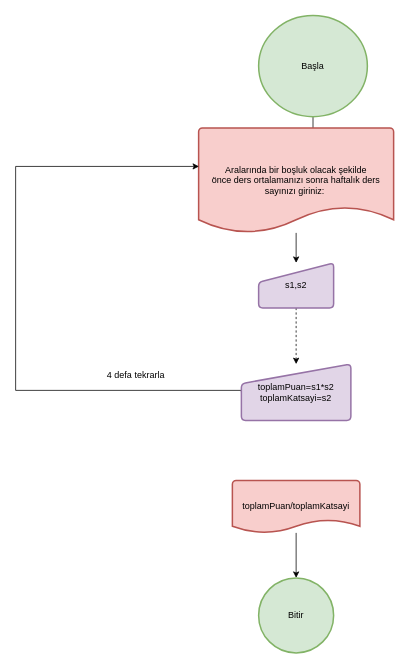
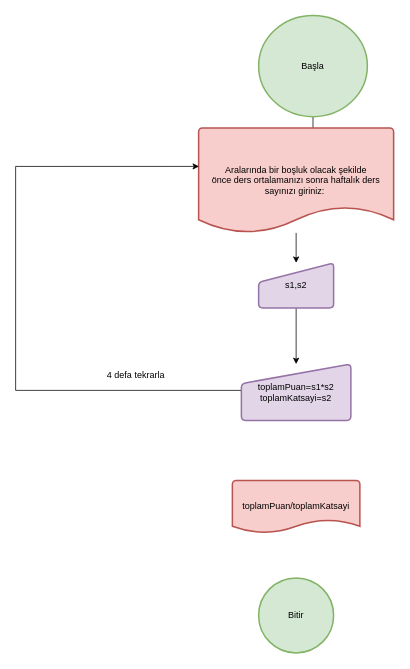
  <mxCell id="0" />
  <mxCell id="1" parent="0" />
  <mxCell id="2" value="" style="edgeStyle=orthogonalEdgeStyle;rounded=0;orthogonalLoop=1;jettySize=auto;html=1;" parent="1" source="3" target="5" edge="1"><mxGeometry relative="1" as="geometry" /></mxCell>
  <mxCell id="3" value="Başla" style="strokeWidth=2;html=1;shape=mxgraph.flowchart.start_2;whiteSpace=wrap;fillColor=#d5e8d4;strokeColor=#82b366;" parent="1" vertex="1"><mxGeometry x="344" y="20" width="145" height="135" as="geometry" /></mxCell>
  <mxCell id="4" value="" style="edgeStyle=orthogonalEdgeStyle;rounded=0;orthogonalLoop=1;jettySize=auto;html=1;" parent="1" source="5" target="7" edge="1"><mxGeometry relative="1" as="geometry" /></mxCell>
  <mxCell id="5" value="&lt;div&gt;Aralarında bir boşluk olacak şekilde&lt;/div&gt;&lt;div&gt;önce ders ortalamanızı sonra haftalık ders sayınızı giriniz:&amp;nbsp;&lt;/div&gt;" style="strokeWidth=2;html=1;shape=mxgraph.flowchart.document2;whiteSpace=wrap;size=0.25;fillColor=#f8cecc;strokeColor=#b85450;" parent="1" vertex="1"><mxGeometry x="264" y="170" width="260" height="140" as="geometry" /></mxCell>
- <mxCell id="6" value="" style="edgeStyle=orthogonalEdgeStyle;rounded=0;orthogonalLoop=1;jettySize=auto;html=1;dashed=1;" parent="1" source="7" target="9" edge="1"><mxGeometry relative="1" as="geometry" /></mxCell>
+ <mxCell id="6" value="" style="edgeStyle=orthogonalEdgeStyle;rounded=0;orthogonalLoop=1;jettySize=auto;html=1;" parent="1" source="7" target="9" edge="1"><mxGeometry relative="1" as="geometry" /></mxCell>
  <mxCell id="7" value="s1,s2" style="html=1;strokeWidth=2;shape=manualInput;whiteSpace=wrap;rounded=1;size=26;arcSize=11;fillColor=#e1d5e7;strokeColor=#9673a6;" parent="1" vertex="1"><mxGeometry x="344" y="350" width="100" height="60" as="geometry" /></mxCell>
  <mxCell id="8" style="rounded=0;orthogonalLoop=1;jettySize=auto;html=1;edgeStyle=orthogonalEdgeStyle;entryX=0.002;entryY=0.367;entryDx=0;entryDy=0;entryPerimeter=0;exitX=0;exitY=0.5;exitDx=0;exitDy=0;" parent="1" source="9" target="5" edge="1"><mxGeometry relative="1" as="geometry"><mxPoint x="20" y="210" as="targetPoint" /><Array as="points"><mxPoint x="321" y="520" /><mxPoint x="20" y="520" /><mxPoint x="20" y="221" /></Array></mxGeometry></mxCell>
  <mxCell id="9" value="toplamPuan=s1*s2&lt;div&gt;toplamKatsayi=s2&lt;/div&gt;" style="html=1;strokeWidth=2;shape=manualInput;whiteSpace=wrap;rounded=1;size=26;arcSize=11;fillColor=#e1d5e7;strokeColor=#9673a6;" parent="1" vertex="1"><mxGeometry x="321" y="485" width="146" height="75" as="geometry" /></mxCell>
  <mxCell id="10" value="4 defa tekrarla" style="text;html=1;align=center;verticalAlign=middle;resizable=0;points=[];autosize=1;strokeColor=none;fillColor=none;" parent="1" vertex="1"><mxGeometry x="130" y="485" width="100" height="30" as="geometry" /></mxCell>
- <mxCell id="11" value="" style="edgeStyle=orthogonalEdgeStyle;rounded=0;orthogonalLoop=1;jettySize=auto;html=1;" parent="1" source="12" target="13" edge="1"><mxGeometry relative="1" as="geometry" /></mxCell>
  <mxCell id="12" value="toplamPuan/toplamKatsayi" style="strokeWidth=2;html=1;shape=mxgraph.flowchart.document2;whiteSpace=wrap;size=0.25;fillColor=#f8cecc;strokeColor=#b85450;" parent="1" vertex="1"><mxGeometry x="309" y="640" width="170" height="70" as="geometry" /></mxCell>
  <mxCell id="13" value="Bitir" style="strokeWidth=2;html=1;shape=mxgraph.flowchart.start_2;whiteSpace=wrap;fillColor=#d5e8d4;strokeColor=#82b366;" parent="1" vertex="1"><mxGeometry x="344" y="770" width="100" height="100" as="geometry" /></mxCell>
